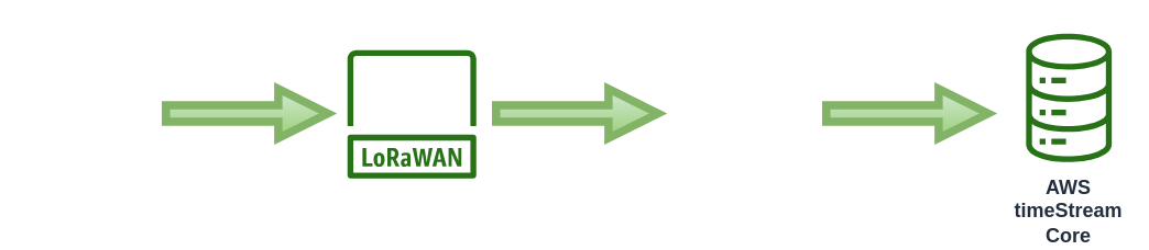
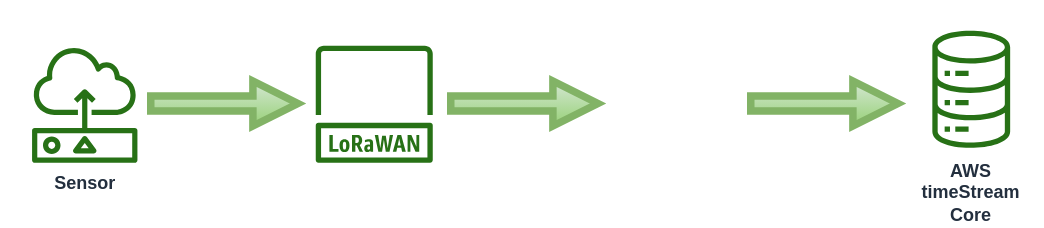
  <mxCell id="0" />
  <mxCell id="1" parent="0" />
  <mxCell id="2" value="" style="group" vertex="1" connectable="0" parent="1"><mxGeometry x="20" y="20" width="654" height="88" as="geometry" /></mxCell>
  <mxCell id="3" value="" style="outlineConnect=0;fontColor=#232F3E;gradientColor=none;fillColor=#277116;strokeColor=none;dashed=0;verticalLabelPosition=bottom;verticalAlign=top;align=center;html=1;fontSize=12;fontStyle=0;aspect=fixed;pointerEvents=1;shape=mxgraph.aws4.iot_lorawan_protocol;" vertex="1" parent="2"><mxGeometry x="190" y="10" width="78" height="78" as="geometry" /></mxCell>
  <mxCell id="4" value="AWS timeStream Core" style="outlineConnect=0;fontColor=#232F3E;gradientColor=none;fillColor=#277116;strokeColor=none;dashed=0;verticalLabelPosition=bottom;verticalAlign=top;align=center;html=1;fontSize=12;fontStyle=1;aspect=fixed;pointerEvents=1;shape=mxgraph.aws4.iot_analytics_data_store;whiteSpace=wrap;labelPosition=center;spacing=4;labelBorderColor=none;labelBackgroundColor=none;" vertex="1" parent="2"><mxGeometry x="600" width="54" height="78" as="geometry" /></mxCell>
+ <mxCell id="5" value="&lt;b&gt;Sensor&lt;/b&gt;" style="outlineConnect=0;fontColor=#232F3E;gradientColor=none;fillColor=#277116;strokeColor=none;dashed=0;verticalLabelPosition=bottom;verticalAlign=top;align=center;html=1;fontSize=12;fontStyle=0;aspect=fixed;pointerEvents=1;shape=mxgraph.aws4.sensor;" vertex="1" parent="2"><mxGeometry y="10" width="72" height="78" as="geometry" /></mxCell>
  <mxCell id="6" value="" style="endArrow=classic;html=1;fillColor=#d5e8d4;strokeColor=#82b366;strokeWidth=5;shadow=0;targetPerimeterSpacing=11;sourcePerimeterSpacing=6;shape=arrow;gradientColor=#97d077;" edge="1" parent="2"><mxGeometry width="50" height="50" relative="1" as="geometry"><mxPoint x="480.004" y="48.5" as="sourcePoint" /><mxPoint x="578.1" y="48.5" as="targetPoint" /></mxGeometry></mxCell>
  <mxCell id="7" value="" style="endArrow=classic;html=1;fillColor=#d5e8d4;strokeColor=#82b366;strokeWidth=5;shadow=0;targetPerimeterSpacing=11;sourcePerimeterSpacing=6;shape=arrow;gradientColor=#97d077;" edge="1" parent="2"><mxGeometry width="50" height="50" relative="1" as="geometry"><mxPoint x="280.004" y="48.5" as="sourcePoint" /><mxPoint x="378.1" y="48.5" as="targetPoint" /></mxGeometry></mxCell>
  <mxCell id="8" value="" style="endArrow=classic;html=1;fillColor=#d5e8d4;strokeColor=#82b366;strokeWidth=5;shadow=0;targetPerimeterSpacing=11;sourcePerimeterSpacing=6;shape=arrow;gradientColor=#97d077;" edge="1" parent="2"><mxGeometry width="50" height="50" relative="1" as="geometry"><mxPoint x="80.004" y="48.5" as="sourcePoint" /><mxPoint x="178.1" y="48.5" as="targetPoint" /></mxGeometry></mxCell>
